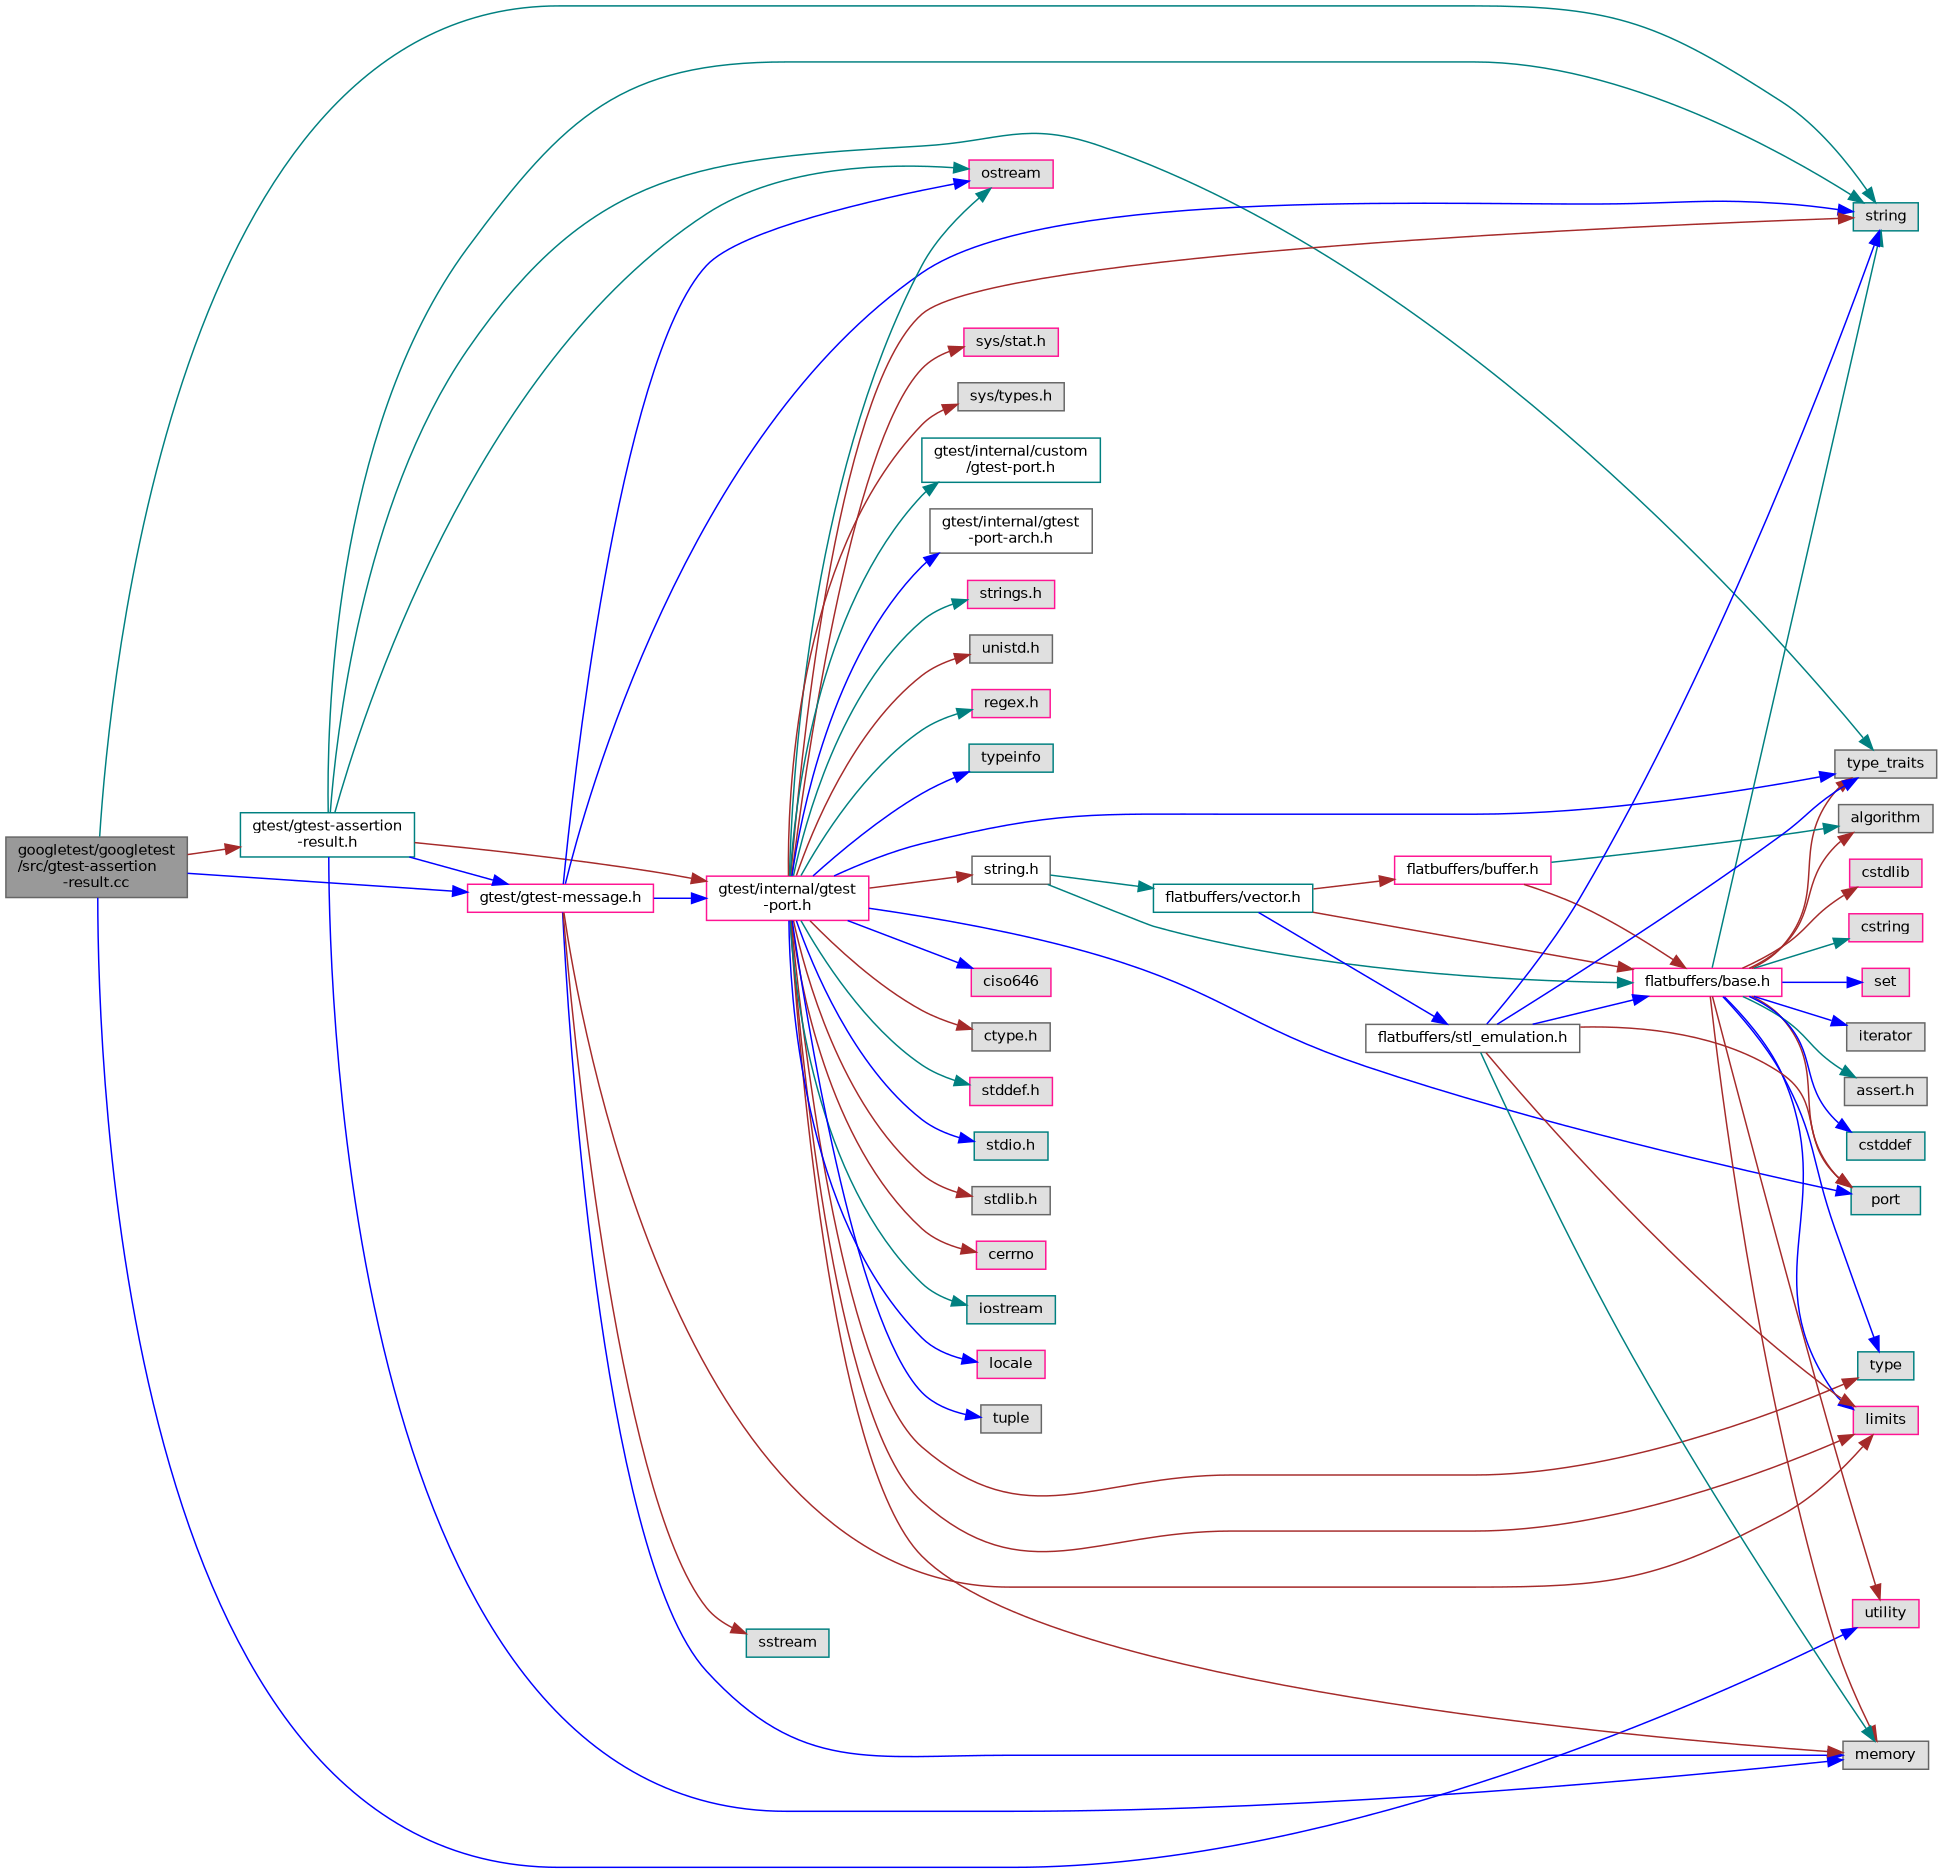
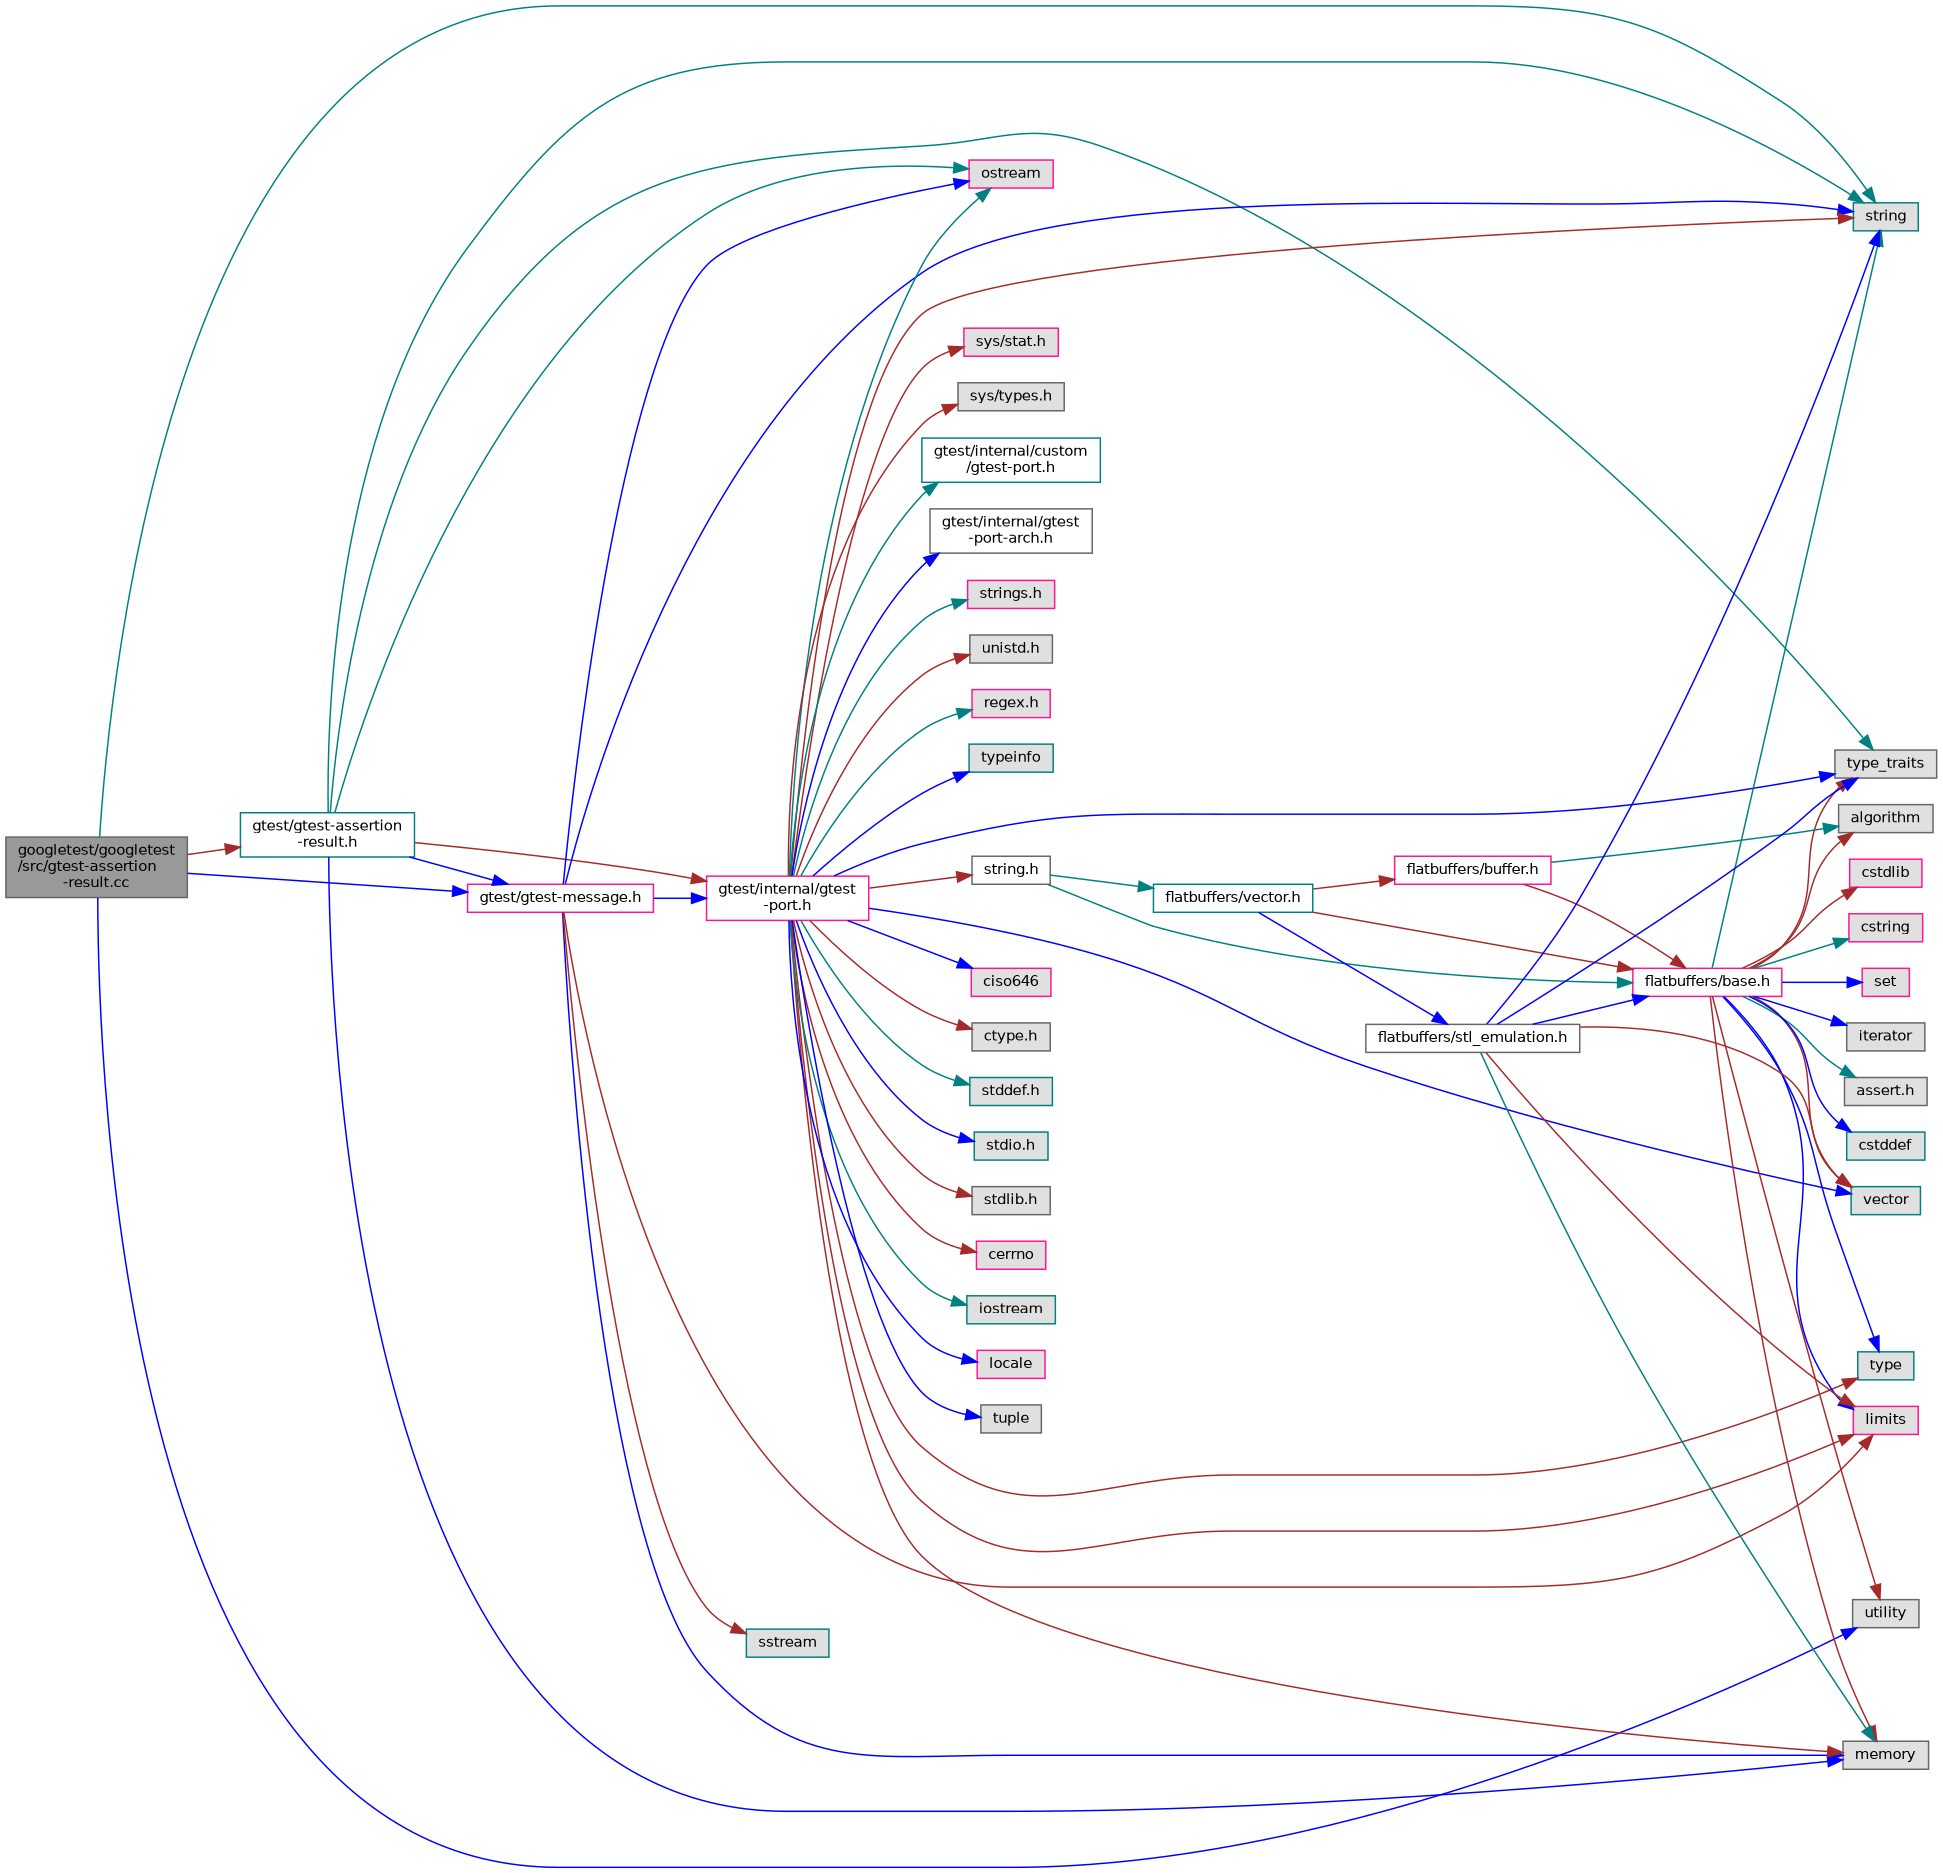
  digraph {
    rankdir=LR
    node [color=gray40 fillcolor="#E0E0E0" fontname=Helvetica fontsize=10 shape=box style=filled]
    edge [color=brown fontname=Helvetica fontsize=10 labelfontname=Helvetica labelfontsize=10 style=solid]
    n1 [fillcolor=grey60 fontcolor=black height=0.2 label="googletest/googletest\l/src/gtest-assertion\l-result.cc" width=0.4]
    n2 [color=teal fillcolor=white height=0.2 label="gtest/gtest-assertion\l-result.h" width=0.4]
    n3 [color=teal height=0.2 label=string width=0.4]
    n4 [color=deeppink fillcolor=white height=0.2 label="gtest/gtest-message.h" width=0.4]
-   n5 [color=deeppink height=0.2 label=utility width=0.4]
+   n5 [height=0.2 label=utility width=0.4]
    n6 [height=0.2 label=memory width=0.4]
    n7 [color=deeppink height=0.2 label=ostream width=0.4]
    n8 [height=0.2 label=type_traits width=0.4]
    n9 [color=deeppink fillcolor=white height=0.2 label="gtest/internal/gtest\l-port.h" width=0.4]
    n10 [color=deeppink height=0.2 label=limits width=0.4]
    n11 [color=teal height=0.2 label=sstream width=0.4]
    n12 [color=deeppink height=0.2 label=ciso646 width=0.4]
    n13 [height=0.2 label="ctype.h" width=0.4]
-   n14 [color=deeppink height=0.2 label="stddef.h" width=0.4]
+   n14 [color=teal height=0.2 label="stddef.h" width=0.4]
    n15 [color=teal height=0.2 label="stdio.h" width=0.4]
    n16 [height=0.2 label="stdlib.h" width=0.4]
    n17 [fillcolor=white height=0.2 label="string.h" width=0.4]
    n18 [color=teal height=0.2 label=type width=0.4]
-   n19 [color=teal height=0.2 label=port width=0.4]
+   n19 [color=teal height=0.2 label=vector width=0.4]
    n20 [color=deeppink height=0.2 label=cerrno width=0.4]
    n21 [color=teal height=0.2 label=iostream width=0.4]
    n22 [color=deeppink height=0.2 label=locale width=0.4]
    n23 [height=0.2 label=tuple width=0.4]
    n24 [color=deeppink height=0.2 label="sys/stat.h" width=0.4]
    n25 [height=0.2 label="sys/types.h" width=0.4]
    n26 [color=teal fillcolor=white height=0.2 label="gtest/internal/custom\l/gtest-port.h" width=0.4]
    n27 [fillcolor=white height=0.2 label="gtest/internal/gtest\l-port-arch.h" width=0.4]
    n28 [color=deeppink height=0.2 label="strings.h" width=0.4]
    n29 [height=0.2 label="unistd.h" width=0.4]
    n30 [color=deeppink height=0.2 label="regex.h" width=0.4]
    n31 [color=teal height=0.2 label=typeinfo width=0.4]
    n32 [color=deeppink fillcolor=white height=0.2 label="flatbuffers/base.h" width=0.4]
    n33 [color=teal fillcolor=white height=0.2 label="flatbuffers/vector.h" width=0.4]
    n34 [height=0.2 label="assert.h" width=0.4]
    n35 [color=teal height=0.2 label=cstddef width=0.4]
    n36 [color=deeppink height=0.2 label=cstdlib width=0.4]
    n37 [color=deeppink height=0.2 label=cstring width=0.4]
    n38 [color=deeppink height=0.2 label=set width=0.4]
    n39 [height=0.2 label=algorithm width=0.4]
    n40 [height=0.2 label=iterator width=0.4]
    n41 [color=deeppink fillcolor=white height=0.2 label="flatbuffers/buffer.h" width=0.4]
    n42 [fillcolor=white height=0.2 label="flatbuffers/stl_emulation.h" width=0.4]
    n1 -> n2
    n1 -> n3 [color=teal]
    n1 -> n4 [color=blue]
    n1 -> n5 [color=blue]
    n2 -> n3 [color=teal]
    n2 -> n4 [color=blue]
    n2 -> n6 [color=blue]
    n2 -> n7 [color=teal]
    n2 -> n8 [color=teal]
    n2 -> n9
    n4 -> n3 [color=blue]
    n4 -> n6 [color=blue]
    n4 -> n7 [color=blue]
    n4 -> n9 [color=blue]
    n4 -> n10
    n4 -> n11
    n9 -> n3
    n9 -> n6
    n9 -> n7 [color=teal]
    n9 -> n8 [color=blue]
    n9 -> n10
    n9 -> n12 [color=blue]
    n9 -> n13
    n9 -> n14 [color=teal]
    n9 -> n15 [color=blue]
    n9 -> n16
    n9 -> n17
    n9 -> n18
    n9 -> n19 [color=blue]
    n9 -> n20
    n9 -> n21 [color=teal]
    n9 -> n22 [color=blue]
    n9 -> n23 [color=blue]
    n9 -> n24
    n9 -> n25
    n9 -> n26 [color=teal]
    n9 -> n27 [color=blue]
    n9 -> n28 [color=teal]
    n9 -> n29
    n9 -> n30 [color=teal]
    n9 -> n31 [color=blue]
    n17 -> n32 [color=teal]
    n17 -> n33 [color=teal]
    n32 -> n3 [color=teal]
    n32 -> n5
    n32 -> n6
    n32 -> n8
    n32 -> n10 [color=blue]
    n32 -> n18 [color=blue]
    n32 -> n19
    n32 -> n34 [color=teal]
    n32 -> n35 [color=blue]
    n32 -> n36
    n32 -> n37 [color=teal]
    n32 -> n38 [color=blue]
    n32 -> n39
    n32 -> n40 [color=blue]
    n33 -> n32
    n33 -> n41
    n33 -> n42 [color=blue]
    n41 -> n32
    n41 -> n39 [color=teal]
    n42 -> n3 [color=blue]
    n42 -> n6 [color=teal]
    n42 -> n8 [color=blue]
    n42 -> n10
    n42 -> n19
    n42 -> n32 [color=blue]
  }
